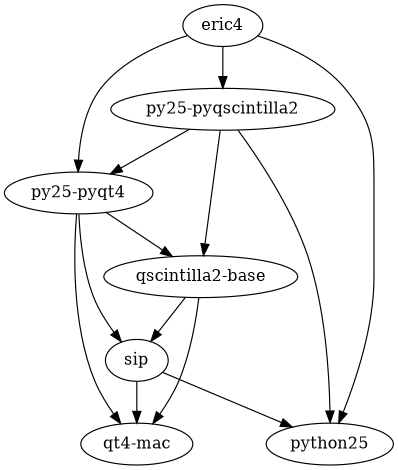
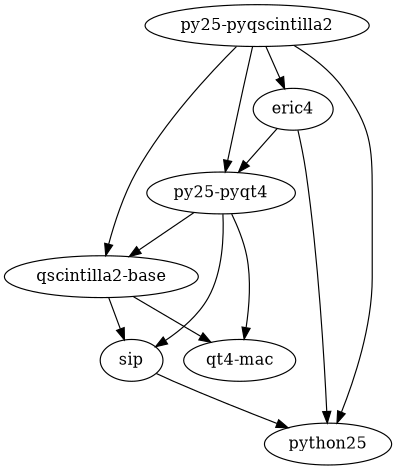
  strict digraph {
    n1 [label=eric4]
    n2 [label=python25]
    n3 [label="py25-pyqt4"]
    n4 [label="py25-pyqscintilla2"]
    n5 [label="qt4-mac"]
    n6 [label=sip]
    n7 [label="qscintilla2-base"]
    n1 -> n2
    n1 -> n3
-   n1 -> n4
+   n4 -> n1
    n3 -> n5
    n3 -> n6
    n3 -> n7
    n4 -> n2
    n4 -> n3
    n4 -> n7
    n6 -> n2
-   n6 -> n5
    n7 -> n5
    n7 -> n6
  }
